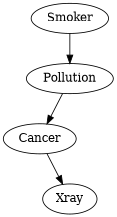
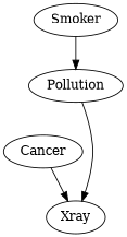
  digraph {
    edge [dir=forward]
    Cancer
    Xray
    Pollution
    Smoker
    Cancer -> Xray
-   Pollution -> Cancer
+   Pollution -> Xray
    Smoker -> Pollution
  }
